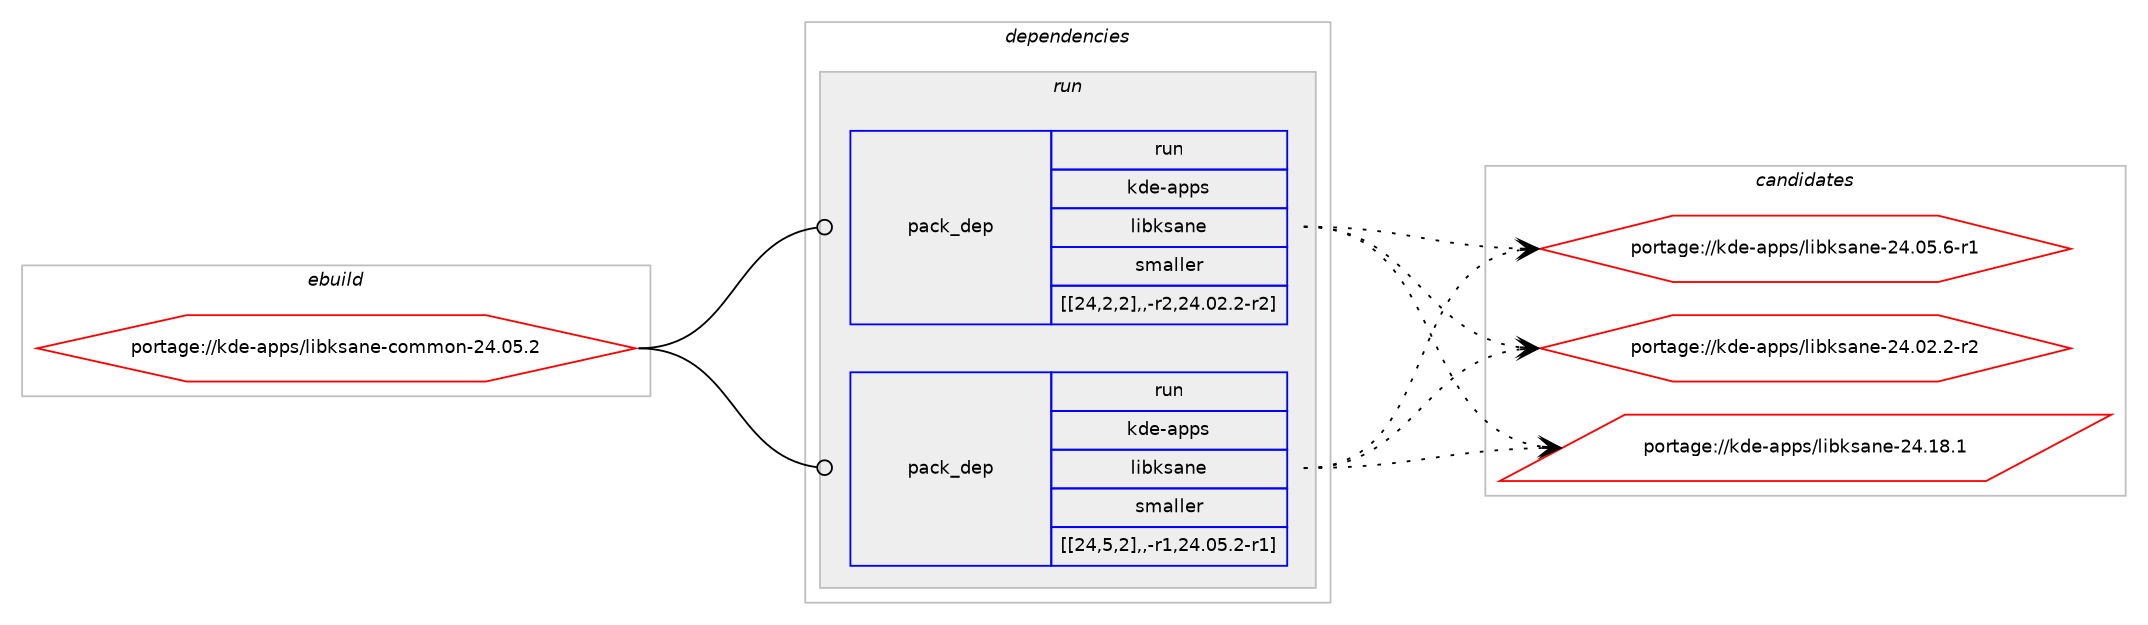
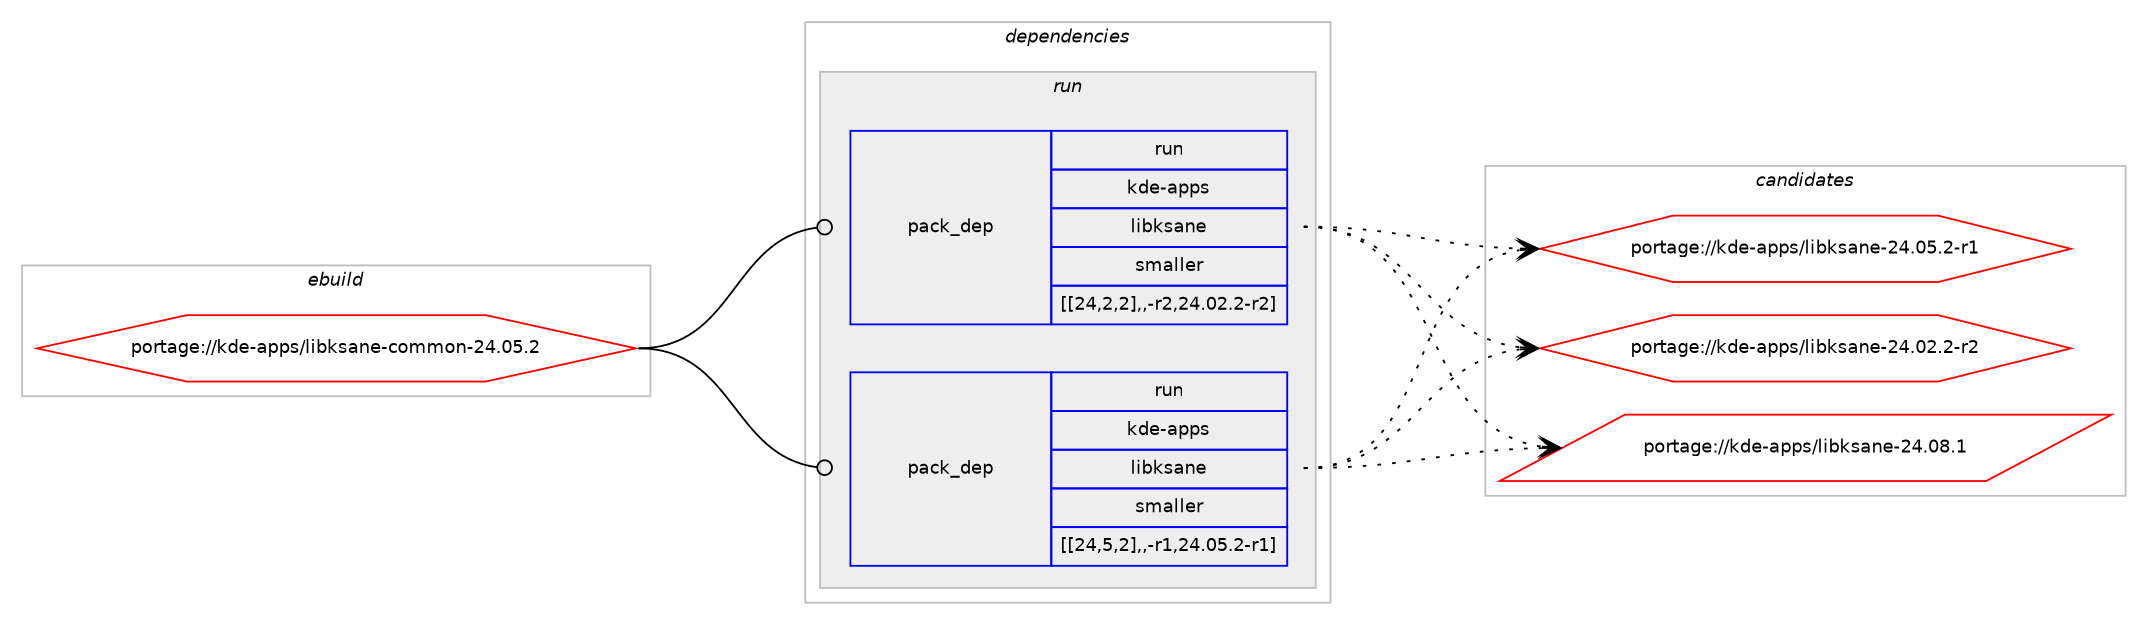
  digraph {
    compound=true
    concentrate=true
    fontname=Helvetica
    fontsize=10
    newrank=true
    rankdir=LR
    ranksep=1.5
    node [color=red fontname=Helvetica fontsize=10 shape=hexagon]
    edge [arrowhead=vee headport=w style=dotted tailport=e weight=100]
    n1 [label="portage://kde-apps/libksane-common-24.05.2" width=4]
    n2 [color=blue label=<<TABLE BORDER="0" CELLBORDER="1" CELLSPACING="0" CELLPADDING="4" WIDTH="220"><TR><TD ROWSPAN="6" CELLPADDING="30">pack_dep</TD></TR><TR><TD WIDTH="110">run</TD></TR><TR><TD>kde-apps</TD></TR><TR><TD>libksane</TD></TR><TR><TD>smaller</TD></TR><TR><TD>[[24,2,2],,-r2,24.02.2-r2]</TD></TR></TABLE>> shape=none]
    n3 [color=blue label=<<TABLE BORDER="0" CELLBORDER="1" CELLSPACING="0" CELLPADDING="4" WIDTH="220"><TR><TD ROWSPAN="6" CELLPADDING="30">pack_dep</TD></TR><TR><TD WIDTH="110">run</TD></TR><TR><TD>kde-apps</TD></TR><TR><TD>libksane</TD></TR><TR><TD>smaller</TD></TR><TR><TD>[[24,5,2],,-r1,24.05.2-r1]</TD></TR></TABLE>> shape=none]
-   n4 [label="portage://kde-apps/libksane-24.18.1" shape=parallelogram width=4]
-   n5 [label="portage://kde-apps/libksane-24.05.6-r1" width=4]
+   n4 [label="portage://kde-apps/libksane-24.08.1" shape=parallelogram width=4]
+   n5 [label="portage://kde-apps/libksane-24.05.2-r1" width=4]
    n6 [label="portage://kde-apps/libksane-24.02.2-r2" width=4]
    subgraph cluster_1 {
      color=gray
      label=<<i>ebuild</i>>
      n1
    }
    subgraph cluster_2 {
      color=gray
      label=<<i>dependencies</i>>
      subgraph cluster_3 {
        color=gray
        fillcolor="#eeeeee"
        label=<<i>compile</i>>
        style=filled
      }
      subgraph cluster_4 {
        color=gray
        fillcolor="#eeeeee"
        label=<<i>compile and run</i>>
        style=filled
      }
      subgraph cluster_5 {
        color=gray
        fillcolor="#eeeeee"
        label=<<i>run</i>>
        style=filled
        subgraph sub_6 {
          color=gray
          fillcolor="#eeeeee"
          label=<<i>run</i>>
          style=filled
          n2
        }
        subgraph sub_7 {
          color=gray
          fillcolor="#eeeeee"
          label=<<i>run</i>>
          style=filled
          n3
        }
      }
    }
    subgraph cluster_8 {
      color=gray
      label=<<i>candidates</i>>
      rank=same
      subgraph sub_9 {
        color=black
        label=<<i>candidates</i>>
        nodesep=1
        rank=same
        n4
        n5
        n6
      }
      subgraph sub_10 {
        color=black
        label=<<i>candidates</i>>
        nodesep=1
        rank=same
        n4
        n5
        n6
      }
    }
    n1 -> n2 [arrowhead=odot style=solid weight=20]
    n1 -> n3 [arrowhead=odot style=solid weight=20]
    n2 -> n4
    n2 -> n5
    n2 -> n6
    n3 -> n4
    n3 -> n5
    n3 -> n6
  }
